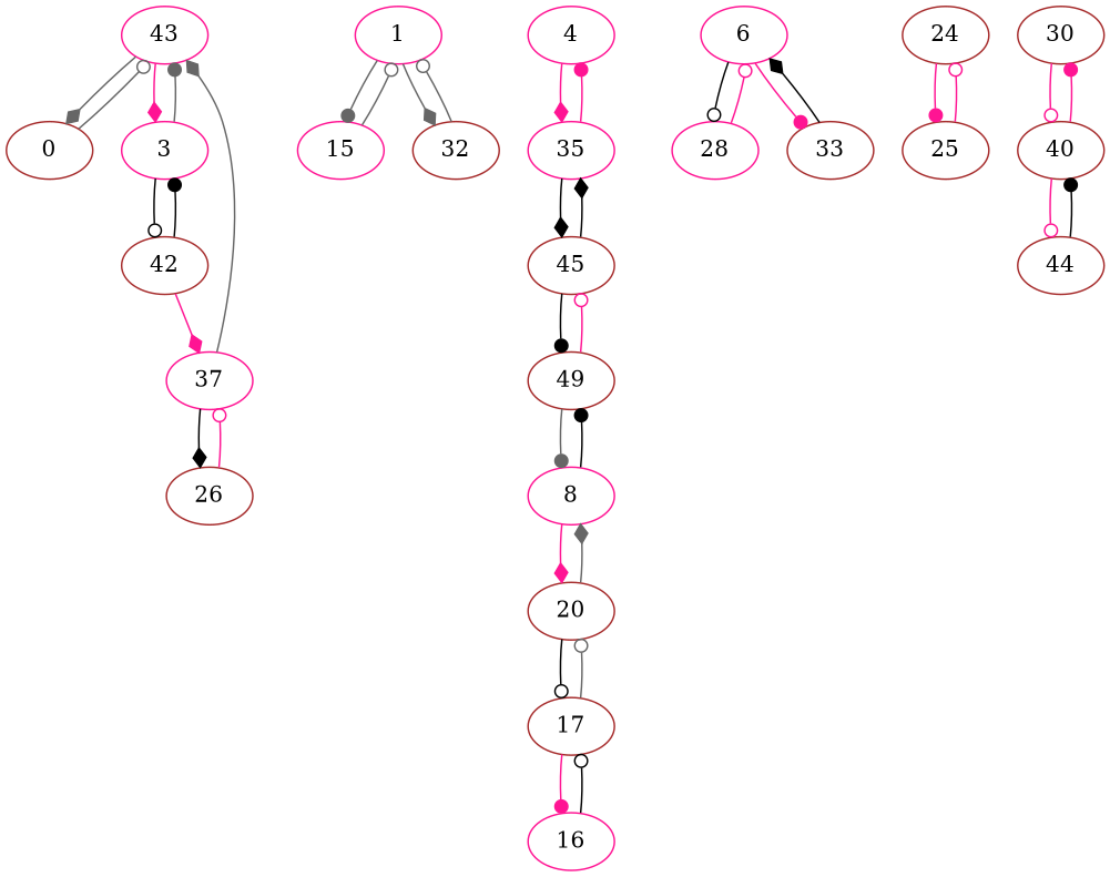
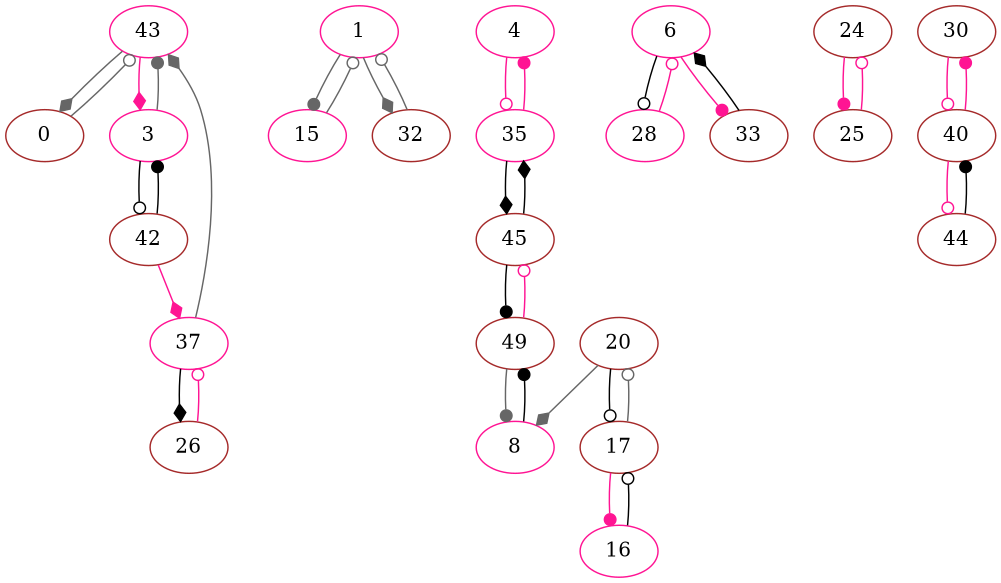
  digraph {
    node [color=brown]
    edge [arrowhead=odot color=deeppink]
    43 [color=deeppink]
    0
    3 [color=deeppink]
    42
    1 [color=deeppink]
    15 [color=deeppink]
    32
    37 [color=deeppink]
    26
    4 [color=deeppink]
    35 [color=deeppink]
    45
    49
    6 [color=deeppink]
    28 [color=deeppink]
    33
    8 [color=deeppink]
    20
    17
    16 [color=deeppink]
    24
    25
    30
    40
    44
    43 -> 0 [arrowhead=diamond color=gray40]
    43 -> 3 [arrowhead=diamond]
    0 -> 43 [color=gray40]
    3 -> 43 [arrowhead=dot color=gray40]
    3 -> 42 [color=black]
    42 -> 3 [arrowhead=dot color=black]
    42 -> 37 [arrowhead=diamond]
    1 -> 15 [arrowhead=dot color=gray40]
    1 -> 32 [arrowhead=diamond color=gray40]
    15 -> 1 [color=gray40]
    32 -> 1 [color=gray40]
    37 -> 43 [arrowhead=diamond color=gray40]
    37 -> 26 [arrowhead=diamond color=black]
    26 -> 37
-   4 -> 35 [arrowhead=diamond]
+   4 -> 35
    35 -> 4 [arrowhead=dot]
    35 -> 45 [arrowhead=diamond color=black]
    45 -> 35 [arrowhead=diamond color=black]
    45 -> 49 [arrowhead=dot color=black]
    49 -> 45
    49 -> 8 [arrowhead=dot color=gray40]
    6 -> 28 [color=black]
    6 -> 33 [arrowhead=dot]
    28 -> 6
    33 -> 6 [arrowhead=diamond color=black]
    8 -> 49 [arrowhead=dot color=black]
-   8 -> 20 [arrowhead=diamond]
    20 -> 8 [arrowhead=diamond color=gray40]
    20 -> 17 [color=black]
    17 -> 20 [color=gray40]
    17 -> 16 [arrowhead=dot]
    16 -> 17 [color=black]
    24 -> 25 [arrowhead=dot]
    25 -> 24
    30 -> 40
    40 -> 30 [arrowhead=dot]
    40 -> 44
    44 -> 40 [arrowhead=dot color=black]
  }
